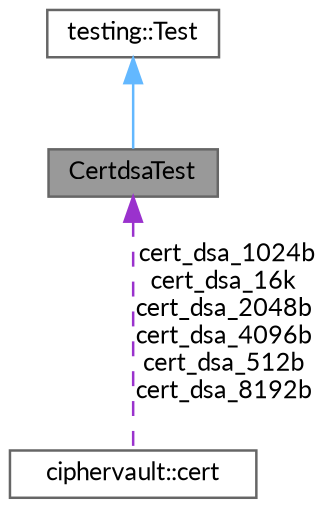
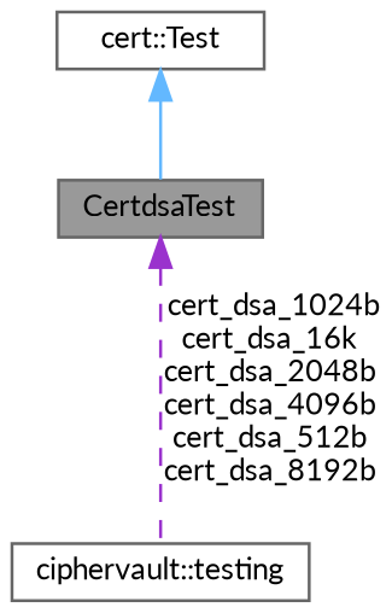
  digraph {
    fontname=Lato
    node [color=gray40 fillcolor=white fontname=Lato fontsize=10 shape=box style=filled]
    edge [dir=back fontname=Lato fontsize=10 labelfontname=Helvetica labelfontsize=10]
    n1 [fillcolor=grey60 fontcolor=black height=0.2 label=CertdsaTest width=0.4]
-   n2 [height=0.2 label="ciphervault::cert" width=0.4]
-   n3 [height=0.2 label="testing::Test" width=0.4]
+   n2 [height=0.2 label="ciphervault::testing" width=0.4]
+   n3 [height=0.2 label="cert::Test" width=0.4]
    n1 -> n2 [color=darkorchid3 label=" cert_dsa_1024b\ncert_dsa_16k\ncert_dsa_2048b\ncert_dsa_4096b\ncert_dsa_512b\ncert_dsa_8192b" style=dashed]
    n3 -> n1 [color=steelblue1 style=solid]
  }
